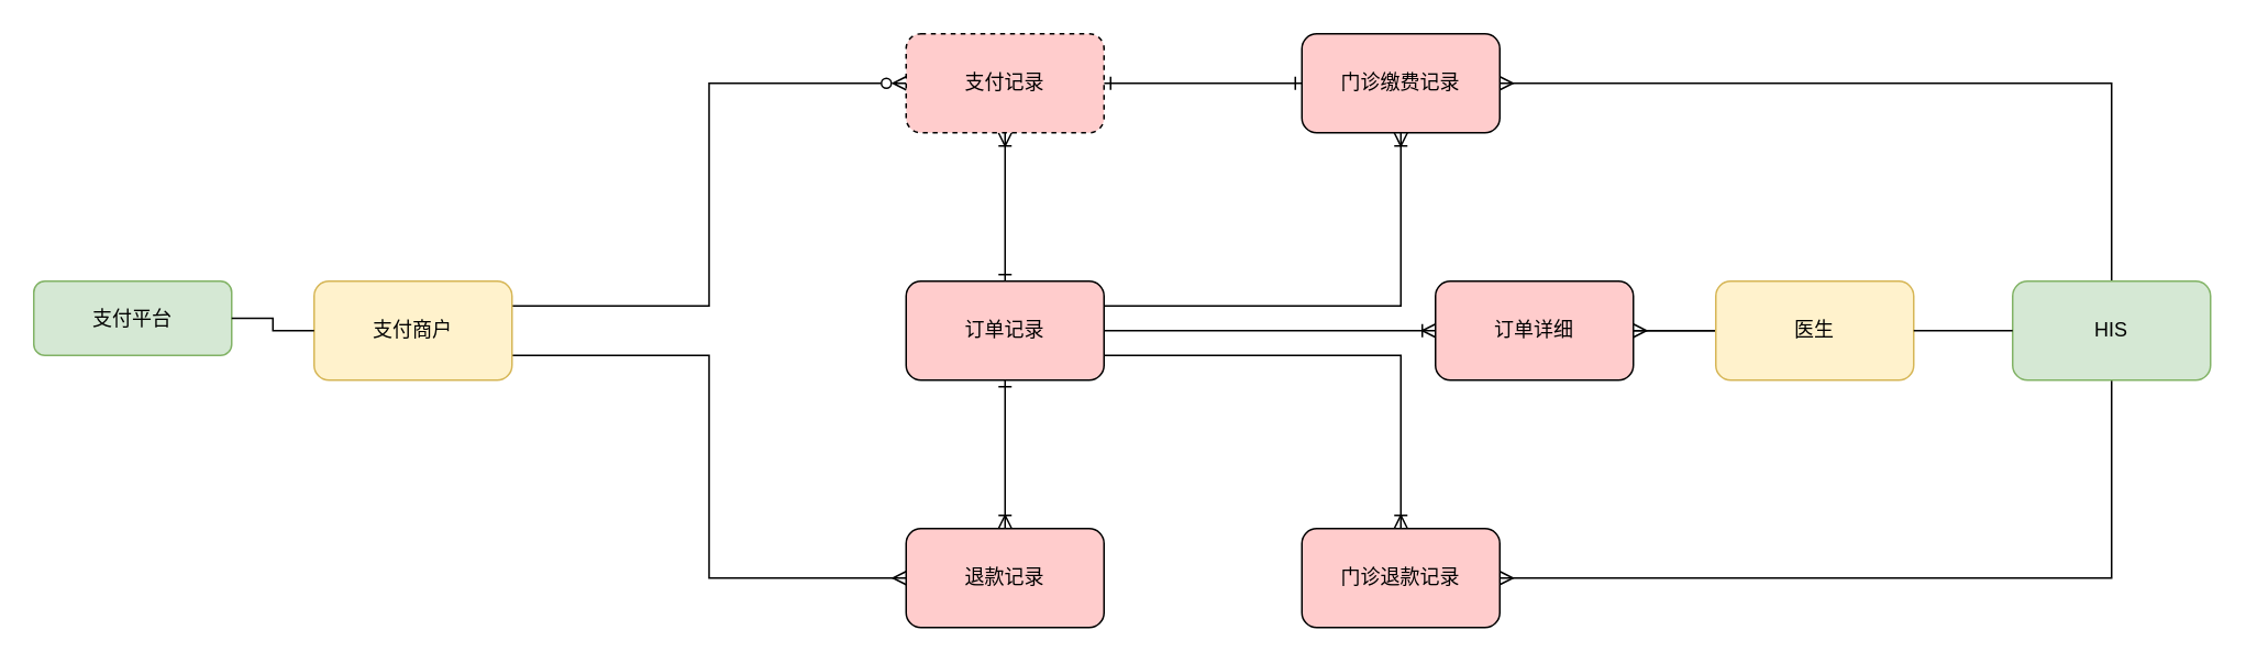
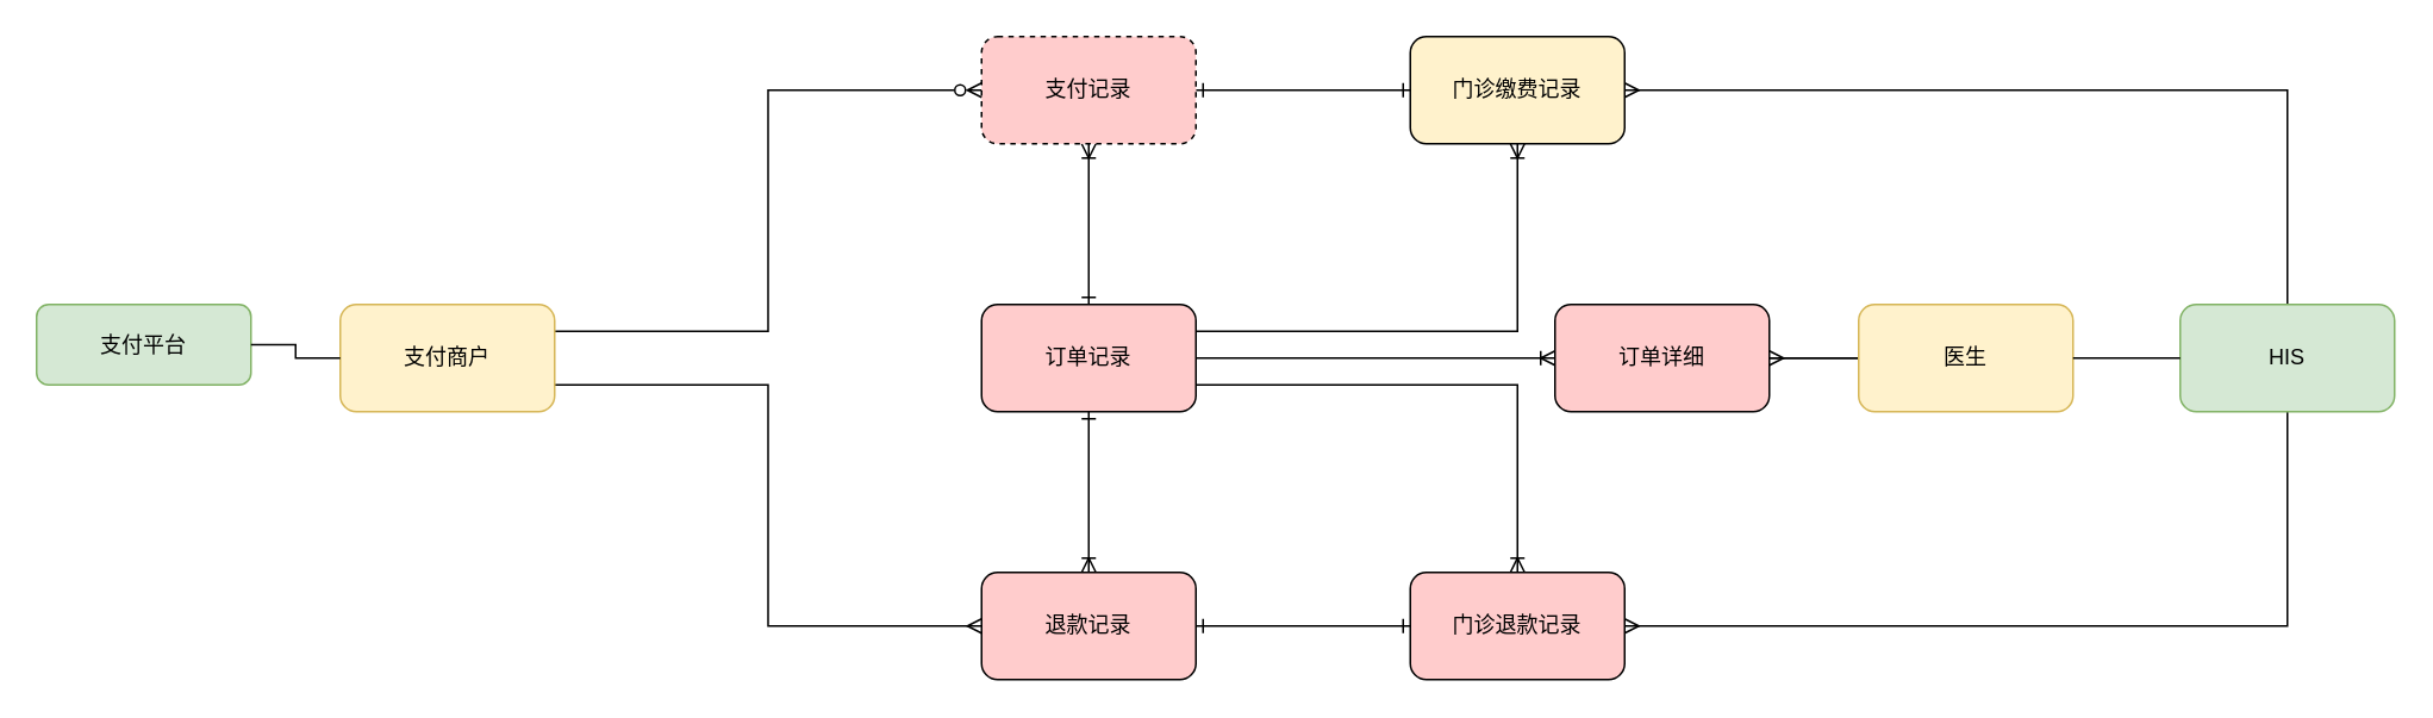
  <mxCell id="0" />
  <mxCell id="1" parent="0" />
  <mxCell id="2" value="" style="edgeStyle=orthogonalEdgeStyle;rounded=0;orthogonalLoop=1;jettySize=auto;html=1;endArrow=ERoneToMany;endFill=0;" edge="1" parent="1" source="7" target="14"><mxGeometry relative="1" as="geometry"><mxPoint x="439" y="200" as="targetPoint" /></mxGeometry></mxCell>
  <mxCell id="3" style="edgeStyle=orthogonalEdgeStyle;rounded=0;orthogonalLoop=1;jettySize=auto;html=1;exitX=0.5;exitY=0;exitDx=0;exitDy=0;endArrow=ERoneToMany;endFill=0;startArrow=ERone;startFill=0;" edge="1" parent="1" source="7" target="9"><mxGeometry relative="1" as="geometry" /></mxCell>
  <mxCell id="4" style="edgeStyle=orthogonalEdgeStyle;rounded=0;orthogonalLoop=1;jettySize=auto;html=1;exitX=0.5;exitY=1;exitDx=0;exitDy=0;endArrow=ERoneToMany;endFill=0;startArrow=ERone;startFill=0;" edge="1" parent="1" source="7" target="11"><mxGeometry relative="1" as="geometry" /></mxCell>
  <mxCell id="5" value="" style="edgeStyle=orthogonalEdgeStyle;rounded=0;orthogonalLoop=1;jettySize=auto;html=1;endArrow=ERoneToMany;endFill=0;exitX=1;exitY=0.25;exitDx=0;exitDy=0;" edge="1" parent="1" source="7" target="12"><mxGeometry relative="1" as="geometry" /></mxCell>
  <mxCell id="6" value="" style="edgeStyle=orthogonalEdgeStyle;rounded=0;orthogonalLoop=1;jettySize=auto;html=1;endArrow=ERoneToMany;endFill=0;exitX=1;exitY=0.75;exitDx=0;exitDy=0;" edge="1" parent="1" source="7" target="13"><mxGeometry relative="1" as="geometry" /></mxCell>
  <mxCell id="7" value="订单记录" style="rounded=1;whiteSpace=wrap;html=1;fillColor=#FFCCCC;" vertex="1" parent="1"><mxGeometry x="549" y="170" width="120" height="60" as="geometry" /></mxCell>
  <mxCell id="8" style="edgeStyle=orthogonalEdgeStyle;rounded=0;orthogonalLoop=1;jettySize=auto;html=1;exitX=1;exitY=0.5;exitDx=0;exitDy=0;endArrow=ERone;endFill=0;startArrow=ERone;startFill=0;" edge="1" parent="1" source="9" target="12"><mxGeometry relative="1" as="geometry" /></mxCell>
  <mxCell id="9" value="支付记录" style="rounded=1;whiteSpace=wrap;html=1;fillColor=#FFCCCC;dashed=1;" vertex="1" parent="1"><mxGeometry x="549" y="20" width="120" height="60" as="geometry" /></mxCell>
+ <mxCell id="10" style="edgeStyle=orthogonalEdgeStyle;rounded=0;orthogonalLoop=1;jettySize=auto;html=1;exitX=1;exitY=0.5;exitDx=0;exitDy=0;entryX=0;entryY=0.5;entryDx=0;entryDy=0;startArrow=ERone;startFill=0;endArrow=ERone;endFill=0;" edge="1" parent="1" source="11" target="13"><mxGeometry relative="1" as="geometry" /></mxCell>
  <mxCell id="11" value="退款记录" style="rounded=1;whiteSpace=wrap;html=1;fillColor=#FFCCCC;" vertex="1" parent="1"><mxGeometry x="549" y="320" width="120" height="60" as="geometry" /></mxCell>
- <mxCell id="12" value="门诊缴费记录" style="whiteSpace=wrap;html=1;rounded=1;fillColor=#FFCCCC;" vertex="1" parent="1"><mxGeometry x="789" y="20" width="120" height="60" as="geometry" /></mxCell>
+ <mxCell id="12" value="门诊缴费记录" style="whiteSpace=wrap;html=1;rounded=1;fillColor=#fff2cc;" vertex="1" parent="1"><mxGeometry x="789" y="20" width="120" height="60" as="geometry" /></mxCell>
  <mxCell id="13" value="门诊退款记录" style="whiteSpace=wrap;html=1;rounded=1;fillColor=#FFCCCC;" vertex="1" parent="1"><mxGeometry x="789" y="320" width="120" height="60" as="geometry" /></mxCell>
  <mxCell id="14" value="订单详细" style="rounded=1;whiteSpace=wrap;html=1;fillColor=#FFCCCC;" vertex="1" parent="1"><mxGeometry x="870" y="170" width="120" height="60" as="geometry" /></mxCell>
  <mxCell id="15" style="edgeStyle=orthogonalEdgeStyle;rounded=0;orthogonalLoop=1;jettySize=auto;html=1;exitX=0;exitY=0.5;exitDx=0;exitDy=0;entryX=1;entryY=0.5;entryDx=0;entryDy=0;startArrow=none;startFill=0;endArrow=none;endFill=0;" edge="1" parent="1" source="23" target="14"><mxGeometry relative="1" as="geometry" /></mxCell>
  <mxCell id="16" style="edgeStyle=orthogonalEdgeStyle;rounded=0;orthogonalLoop=1;jettySize=auto;html=1;exitX=0.5;exitY=0;exitDx=0;exitDy=0;entryX=1;entryY=0.5;entryDx=0;entryDy=0;startArrow=none;startFill=0;endArrow=ERmany;endFill=0;" edge="1" parent="1" source="18" target="12"><mxGeometry relative="1" as="geometry" /></mxCell>
  <mxCell id="17" style="edgeStyle=orthogonalEdgeStyle;rounded=0;orthogonalLoop=1;jettySize=auto;html=1;exitX=0.5;exitY=1;exitDx=0;exitDy=0;entryX=1;entryY=0.5;entryDx=0;entryDy=0;startArrow=none;startFill=0;endArrow=ERmany;endFill=0;" edge="1" parent="1" source="18" target="13"><mxGeometry relative="1" as="geometry" /></mxCell>
  <mxCell id="18" value="HIS" style="rounded=1;whiteSpace=wrap;html=1;fillColor=#d5e8d4;strokeColor=#82b366;" vertex="1" parent="1"><mxGeometry x="1220" y="170" width="120" height="60" as="geometry" /></mxCell>
  <mxCell id="19" style="edgeStyle=orthogonalEdgeStyle;rounded=0;orthogonalLoop=1;jettySize=auto;html=1;exitX=1;exitY=0.75;exitDx=0;exitDy=0;entryX=0;entryY=0.5;entryDx=0;entryDy=0;startArrow=none;startFill=0;endArrow=ERmany;endFill=0;" edge="1" parent="1" source="25" target="11"><mxGeometry relative="1" as="geometry" /></mxCell>
  <mxCell id="20" value="支付平台" style="rounded=1;whiteSpace=wrap;html=1;fillColor=#d5e8d4;strokeColor=#82b366;" vertex="1" parent="1"><mxGeometry x="20" y="170" width="120" height="45" as="geometry" /></mxCell>
  <mxCell id="21" style="edgeStyle=orthogonalEdgeStyle;rounded=0;orthogonalLoop=1;jettySize=auto;html=1;exitX=1;exitY=0.25;exitDx=0;exitDy=0;entryX=0;entryY=0.5;entryDx=0;entryDy=0;startArrow=none;startFill=0;endArrow=ERzeroToMany;endFill=0;" edge="1" parent="1" source="25" target="9"><mxGeometry relative="1" as="geometry" /></mxCell>
  <mxCell id="22" value="" style="edgeStyle=orthogonalEdgeStyle;rounded=0;orthogonalLoop=1;jettySize=auto;html=1;startArrow=none;startFill=0;endArrow=ERmany;endFill=0;" edge="1" parent="1" source="23" target="14"><mxGeometry relative="1" as="geometry" /></mxCell>
  <mxCell id="23" value="医生" style="whiteSpace=wrap;html=1;fillColor=#fff2cc;strokeColor=#d6b656;rounded=1;" vertex="1" parent="1"><mxGeometry x="1040" y="170" width="120" height="60" as="geometry" /></mxCell>
  <mxCell id="24" value="" style="edgeStyle=orthogonalEdgeStyle;rounded=0;orthogonalLoop=1;jettySize=auto;html=1;exitX=0;exitY=0.5;exitDx=0;exitDy=0;entryX=1;entryY=0.5;entryDx=0;entryDy=0;startArrow=none;startFill=0;endArrow=none;endFill=0;" edge="1" parent="1" source="18" target="23"><mxGeometry relative="1" as="geometry"><mxPoint x="1120" y="200" as="sourcePoint" /><mxPoint x="990" y="200" as="targetPoint" /></mxGeometry></mxCell>
  <mxCell id="25" value="支付商户" style="whiteSpace=wrap;html=1;fillColor=#fff2cc;strokeColor=#d6b656;rounded=1;" vertex="1" parent="1"><mxGeometry x="190" y="170" width="120" height="60" as="geometry" /></mxCell>
  <mxCell id="26" value="" style="edgeStyle=orthogonalEdgeStyle;rounded=0;orthogonalLoop=1;jettySize=auto;html=1;exitX=1;exitY=0.5;exitDx=0;exitDy=0;entryX=0;entryY=0.5;entryDx=0;entryDy=0;startArrow=none;startFill=0;endArrow=none;endFill=0;" edge="1" parent="1" source="20" target="25"><mxGeometry relative="1" as="geometry"><mxPoint x="150" y="200" as="sourcePoint" /><mxPoint x="359" y="50" as="targetPoint" /></mxGeometry></mxCell>
